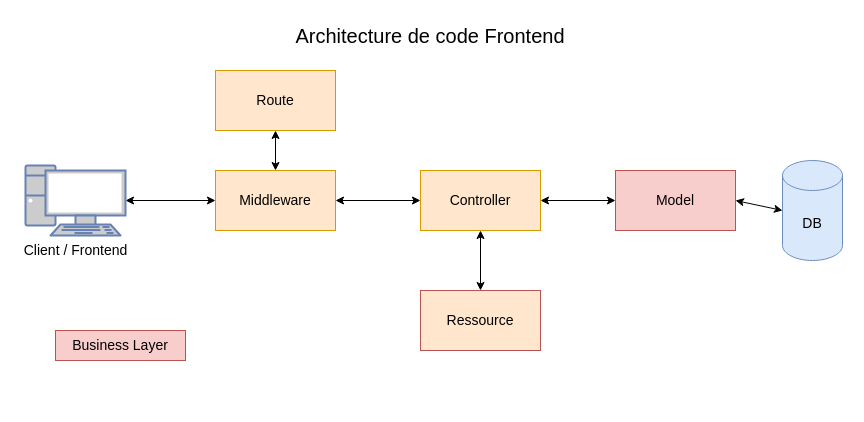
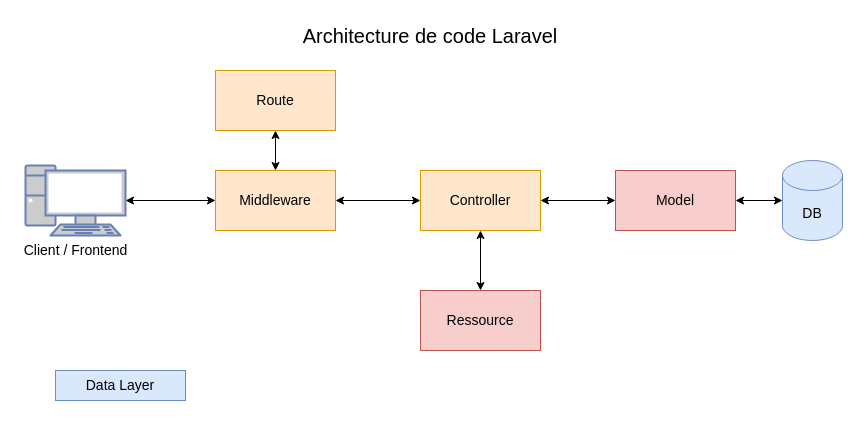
  <mxCell id="0" />
  <mxCell id="1" parent="0" />
  <mxCell id="2" value="Middleware" style="rounded=0;whiteSpace=wrap;html=1;fillColor=#ffe6cc;strokeColor=#d79b00;" parent="1" vertex="1"><mxGeometry x="215" y="170" width="120" height="60" as="geometry" /></mxCell>
  <mxCell id="3" value="Controller" style="rounded=0;whiteSpace=wrap;html=1;fillColor=#ffe6cc;strokeColor=#d79b00;" parent="1" vertex="1"><mxGeometry x="420" y="170" width="120" height="60" as="geometry" /></mxCell>
  <mxCell id="4" value="Model" style="rounded=0;whiteSpace=wrap;html=1;fillColor=#f8cecc;strokeColor=#b85450;fontSize=14;" parent="1" vertex="1"><mxGeometry x="615" y="170" width="120" height="60" as="geometry" /></mxCell>
- <mxCell id="5" value="DB" style="shape=cylinder3;whiteSpace=wrap;html=1;boundedLbl=1;backgroundOutline=1;size=15;fillColor=#dae8fc;strokeColor=#6c8ebf;fontSize=14;" parent="1" vertex="1"><mxGeometry x="782" y="160" width="60" height="100" as="geometry" /></mxCell>
+ <mxCell id="5" value="DB" style="shape=cylinder3;whiteSpace=wrap;html=1;boundedLbl=1;backgroundOutline=1;size=15;fillColor=#dae8fc;strokeColor=#6c8ebf;fontSize=14;" parent="1" vertex="1"><mxGeometry x="782" y="160" width="60" height="80" as="geometry" /></mxCell>
  <mxCell id="6" value="" style="endArrow=classic;startArrow=classic;html=1;rounded=0;strokeColor=#000000;fillColor=#000000;entryX=0.5;entryY=1;entryDx=0;entryDy=0;exitX=0.5;exitY=0;exitDx=0;exitDy=0;" parent="1" source="14" target="3" edge="1"><mxGeometry width="50" height="50" relative="1" as="geometry"><mxPoint x="150" y="200" as="sourcePoint" /><mxPoint x="70" y="39" as="targetPoint" /></mxGeometry></mxCell>
  <mxCell id="7" value="" style="endArrow=classic;startArrow=classic;html=1;rounded=0;strokeColor=#000000;fillColor=#000000;entryX=0;entryY=0.5;entryDx=0;entryDy=0;exitX=1;exitY=0.5;exitDx=0;exitDy=0;exitPerimeter=0;" parent="1" source="15" target="2" edge="1"><mxGeometry width="50" height="50" relative="1" as="geometry"><mxPoint x="135" y="200" as="sourcePoint" /><mxPoint x="195" y="140" as="targetPoint" /></mxGeometry></mxCell>
  <mxCell id="8" value="" style="endArrow=classic;startArrow=classic;html=1;rounded=0;strokeColor=#000000;fillColor=#000000;entryX=0;entryY=0.5;entryDx=0;entryDy=0;exitX=1;exitY=0.5;exitDx=0;exitDy=0;" parent="1" source="3" target="4" edge="1"><mxGeometry width="50" height="50" relative="1" as="geometry"><mxPoint x="275" y="230" as="sourcePoint" /><mxPoint x="275" y="160" as="targetPoint" /></mxGeometry></mxCell>
  <mxCell id="9" value="" style="endArrow=classic;startArrow=classic;html=1;rounded=0;strokeColor=#000000;fillColor=#000000;entryX=0;entryY=0.5;entryDx=0;entryDy=0;exitX=1;exitY=0.5;exitDx=0;exitDy=0;" parent="1" source="2" target="3" edge="1"><mxGeometry width="50" height="50" relative="1" as="geometry"><mxPoint x="285" y="240" as="sourcePoint" /><mxPoint x="285" y="170" as="targetPoint" /></mxGeometry></mxCell>
  <mxCell id="10" value="" style="endArrow=classic;startArrow=classic;html=1;rounded=0;strokeColor=#000000;fillColor=#000000;entryX=0;entryY=0.5;entryDx=0;entryDy=0;entryPerimeter=0;exitX=1;exitY=0.5;exitDx=0;exitDy=0;" parent="1" source="4" target="5" edge="1"><mxGeometry width="50" height="50" relative="1" as="geometry"><mxPoint x="735" y="320" as="sourcePoint" /><mxPoint x="735" y="250" as="targetPoint" /></mxGeometry></mxCell>
- <mxCell id="11" value="Architecture de code Frontend" style="text;html=1;strokeColor=none;fillColor=none;align=center;verticalAlign=middle;whiteSpace=wrap;rounded=0;fontSize=20;" parent="1" vertex="1"><mxGeometry width="820" height="30" as="geometry" x="20" y="20" /></mxCell>
+ <mxCell id="11" value="Architecture de code Laravel" style="text;html=1;strokeColor=none;fillColor=none;align=center;verticalAlign=middle;whiteSpace=wrap;rounded=0;fontSize=20;" parent="1" vertex="1"><mxGeometry width="820" height="30" as="geometry" x="20" y="20" /></mxCell>
  <mxCell id="12" value="Route" style="rounded=0;whiteSpace=wrap;html=1;fillColor=#ffe6cc;strokeColor=#d79b00;" parent="1" vertex="1"><mxGeometry x="215" y="70" width="120" height="60" as="geometry" /></mxCell>
  <mxCell id="13" value="" style="endArrow=classic;startArrow=classic;html=1;rounded=0;strokeColor=#000000;fillColor=#000000;exitX=0.5;exitY=0;exitDx=0;exitDy=0;entryX=0.5;entryY=1;entryDx=0;entryDy=0;" parent="1" source="2" target="12" edge="1"><mxGeometry width="50" height="50" relative="1" as="geometry"><mxPoint x="285" y="160" as="sourcePoint" /><mxPoint x="395" y="130" as="targetPoint" /></mxGeometry></mxCell>
- <mxCell id="14" value="Ressource" style="rounded=0;whiteSpace=wrap;html=1;fillColor=#ffe6cc;strokeColor=#b85450;fontSize=14;" parent="1" vertex="1"><mxGeometry x="420" y="290" width="120" height="60" as="geometry" /></mxCell>
+ <mxCell id="14" value="Ressource" style="rounded=0;whiteSpace=wrap;html=1;fillColor=#f8cecc;strokeColor=#b85450;fontSize=14;" parent="1" vertex="1"><mxGeometry x="420" y="290" width="120" height="60" as="geometry" /></mxCell>
  <mxCell id="15" value="Client / Frontend" style="fontColor=#000000;verticalAlign=top;verticalLabelPosition=bottom;labelPosition=center;align=center;html=1;outlineConnect=0;fillColor=#CCCCCC;strokeColor=#6881B3;gradientColor=none;gradientDirection=north;strokeWidth=2;shape=mxgraph.networks.pc;fontSize=14;" parent="1" vertex="1"><mxGeometry x="25" y="165" width="100" height="70" as="geometry" /></mxCell>
- <mxCell id="16" value="Business Layer" style="text;html=1;strokeColor=#b85450;fillColor=#f8cecc;align=center;verticalAlign=middle;whiteSpace=wrap;rounded=0;fontSize=14;" parent="1" vertex="1"><mxGeometry x="55" y="330" width="130" height="30" as="geometry" /></mxCell>
+ <mxCell id="17" value="Data Layer" style="text;html=1;strokeColor=#6c8ebf;fillColor=#dae8fc;align=center;verticalAlign=middle;whiteSpace=wrap;rounded=0;fontSize=14;" parent="1" vertex="1"><mxGeometry x="55" y="370" width="130" height="30" as="geometry" /></mxCell>
  <mxCell id="18" value="Route" style="rounded=0;whiteSpace=wrap;html=1;fillColor=#ffe6cc;strokeColor=#d79b00;fontSize=14;" parent="1" vertex="1"><mxGeometry x="215" y="70" width="120" height="60" as="geometry" /></mxCell>
  <mxCell id="19" value="Middleware" style="rounded=0;whiteSpace=wrap;html=1;fillColor=#ffe6cc;strokeColor=#d79b00;fontSize=14;" parent="1" vertex="1"><mxGeometry x="215" y="170" width="120" height="60" as="geometry" /></mxCell>
  <mxCell id="20" value="Controller" style="rounded=0;whiteSpace=wrap;html=1;fillColor=#ffe6cc;strokeColor=#d79b00;fontSize=14;" parent="1" vertex="1"><mxGeometry x="420" y="170" width="120" height="60" as="geometry" /></mxCell>
